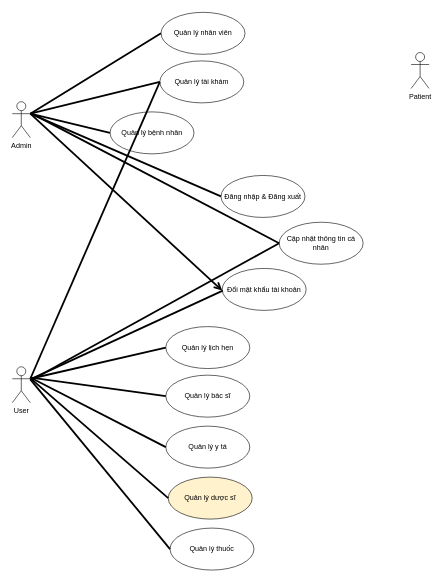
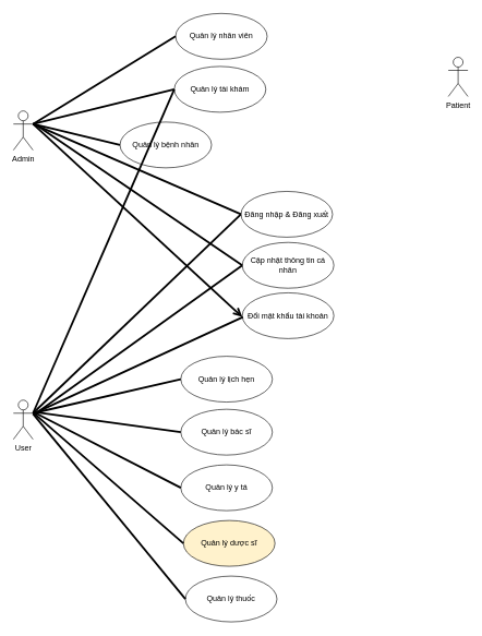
  <mxCell id="0" />
  <mxCell id="1" parent="0" />
  <mxCell id="2" value="Admin" style="shape=umlActor;verticalLabelPosition=bottom;verticalAlign=top;html=1;" parent="1" vertex="1"><mxGeometry x="20" y="169" width="30" height="60" as="geometry" /></mxCell>
  <mxCell id="3" value="Quản lý nhân viên" style="ellipse;whiteSpace=wrap;html=1;" parent="1" vertex="1"><mxGeometry x="268" y="20" width="140" height="70" as="geometry" /></mxCell>
  <mxCell id="4" value="Quản lý tài khám" style="ellipse;whiteSpace=wrap;html=1;" parent="1" vertex="1"><mxGeometry x="266" y="101" width="140" height="70" as="geometry" /></mxCell>
  <mxCell id="5" value="Quản lý bệnh nhân" style="ellipse;whiteSpace=wrap;html=1;" parent="1" vertex="1"><mxGeometry x="183" y="186" width="140" height="70" as="geometry" /></mxCell>
  <mxCell id="6" value="" style="endArrow=none;startArrow=none;endFill=0;startFill=0;endSize=8;html=1;verticalAlign=bottom;labelBackgroundColor=none;strokeWidth=3;exitX=1;exitY=0.333;exitDx=0;exitDy=0;exitPerimeter=0;entryX=0;entryY=0.5;entryDx=0;entryDy=0;" parent="1" source="2" target="3" edge="1"><mxGeometry width="160" relative="1" as="geometry"><mxPoint x="73" y="210" as="sourcePoint" /><mxPoint x="233" y="210" as="targetPoint" /></mxGeometry></mxCell>
  <mxCell id="7" value="" style="endArrow=none;startArrow=none;endFill=0;startFill=0;endSize=8;html=1;verticalAlign=bottom;labelBackgroundColor=none;strokeWidth=3;exitX=1;exitY=0.333;exitDx=0;exitDy=0;exitPerimeter=0;entryX=0;entryY=0.5;entryDx=0;entryDy=0;" parent="1" source="2" target="4" edge="1"><mxGeometry width="160" relative="1" as="geometry"><mxPoint x="73" y="210" as="sourcePoint" /><mxPoint x="233" y="210" as="targetPoint" /></mxGeometry></mxCell>
  <mxCell id="8" value="" style="endArrow=none;startArrow=none;endFill=0;startFill=0;endSize=8;html=1;verticalAlign=bottom;labelBackgroundColor=none;strokeWidth=3;exitX=1;exitY=0.333;exitDx=0;exitDy=0;exitPerimeter=0;entryX=0;entryY=0.5;entryDx=0;entryDy=0;" parent="1" source="2" target="5" edge="1"><mxGeometry width="160" relative="1" as="geometry"><mxPoint x="73" y="210" as="sourcePoint" /><mxPoint x="233" y="210" as="targetPoint" /></mxGeometry></mxCell>
  <mxCell id="9" value="User" style="shape=umlActor;verticalLabelPosition=bottom;verticalAlign=top;html=1;" parent="1" vertex="1"><mxGeometry x="20" y="611" width="30" height="60" as="geometry" /></mxCell>
  <mxCell id="10" value="Đăng nhập &amp;amp; Đăng xuất" style="ellipse;whiteSpace=wrap;html=1;" vertex="1" parent="1"><mxGeometry x="368" y="292" width="140" height="70" as="geometry" /></mxCell>
- <mxCell id="11" value="Cập nhật thông tin cá nhân" style="ellipse;whiteSpace=wrap;html=1;" vertex="1" parent="1"><mxGeometry x="465" y="370" width="140" height="70" as="geometry" /></mxCell>
+ <mxCell id="11" value="Cập nhật thông tin cá nhân" style="ellipse;whiteSpace=wrap;html=1;" vertex="1" parent="1"><mxGeometry x="370" y="370" width="140" height="70" as="geometry" /></mxCell>
  <mxCell id="12" value="Đổi mật khẩu tài khoản" style="ellipse;whiteSpace=wrap;html=1;" vertex="1" parent="1"><mxGeometry x="370" y="447" width="140" height="70" as="geometry" /></mxCell>
  <mxCell id="13" value="" style="endArrow=none;startArrow=none;endFill=0;startFill=0;endSize=8;html=1;verticalAlign=bottom;labelBackgroundColor=none;strokeWidth=3;exitX=1;exitY=0.333;exitDx=0;exitDy=0;exitPerimeter=0;entryX=0;entryY=0.5;entryDx=0;entryDy=0;" edge="1" parent="1" source="2" target="10"><mxGeometry width="160" relative="1" as="geometry"><mxPoint x="389" y="313" as="sourcePoint" /><mxPoint x="549" y="313" as="targetPoint" /></mxGeometry></mxCell>
  <mxCell id="14" value="" style="endArrow=none;startArrow=none;endFill=0;startFill=0;endSize=8;html=1;verticalAlign=bottom;labelBackgroundColor=none;strokeWidth=3;entryX=0;entryY=0.5;entryDx=0;entryDy=0;" edge="1" parent="1" target="11"><mxGeometry width="160" relative="1" as="geometry"><mxPoint x="51" y="188" as="sourcePoint" /><mxPoint x="378" y="337" as="targetPoint" /></mxGeometry></mxCell>
  <mxCell id="15" value="" style="endArrow=open;startArrow=none;endFill=0;startFill=0;endSize=8;html=1;verticalAlign=bottom;labelBackgroundColor=none;strokeWidth=3;exitX=1;exitY=0.333;exitDx=0;exitDy=0;exitPerimeter=0;entryX=0;entryY=0.529;entryDx=0;entryDy=0;entryPerimeter=0;" edge="1" parent="1" source="2" target="12"><mxGeometry width="160" relative="1" as="geometry"><mxPoint x="70" y="209" as="sourcePoint" /><mxPoint x="388" y="347" as="targetPoint" /></mxGeometry></mxCell>
  <mxCell id="16" value="" style="endArrow=none;startArrow=none;endFill=0;startFill=0;endSize=8;html=1;verticalAlign=bottom;labelBackgroundColor=none;strokeWidth=3;exitX=1;exitY=0.333;exitDx=0;exitDy=0;exitPerimeter=0;entryX=0;entryY=0.5;entryDx=0;entryDy=0;" edge="1" parent="1" source="9" target="4"><mxGeometry width="160" relative="1" as="geometry"><mxPoint x="389" y="413" as="sourcePoint" /><mxPoint x="549" y="413" as="targetPoint" /></mxGeometry></mxCell>
  <mxCell id="17" value="Quản lý lịch hẹn" style="ellipse;whiteSpace=wrap;html=1;" vertex="1" parent="1"><mxGeometry x="276" y="544" width="140" height="70" as="geometry" /></mxCell>
  <mxCell id="18" value="Quản lý bác sĩ" style="ellipse;whiteSpace=wrap;html=1;" vertex="1" parent="1"><mxGeometry x="276" y="625" width="140" height="70" as="geometry" /></mxCell>
  <mxCell id="19" value="Quản lý y tá" style="ellipse;whiteSpace=wrap;html=1;" vertex="1" parent="1"><mxGeometry x="276" y="710" width="140" height="70" as="geometry" /></mxCell>
  <mxCell id="20" value="Quản lý dược sĩ" style="ellipse;whiteSpace=wrap;html=1;fillColor=#fff2cc;" vertex="1" parent="1"><mxGeometry x="280" y="795" width="140" height="70" as="geometry" /></mxCell>
  <mxCell id="21" value="Quản lý thuốc" style="ellipse;whiteSpace=wrap;html=1;" vertex="1" parent="1"><mxGeometry x="283" y="880" width="140" height="70" as="geometry" /></mxCell>
  <mxCell id="22" value="" style="endArrow=none;startArrow=none;endFill=0;startFill=0;endSize=8;html=1;verticalAlign=bottom;labelBackgroundColor=none;strokeWidth=3;exitX=1;exitY=0.333;exitDx=0;exitDy=0;exitPerimeter=0;entryX=0;entryY=0.5;entryDx=0;entryDy=0;" edge="1" parent="1" source="9" target="17"><mxGeometry width="160" relative="1" as="geometry"><mxPoint x="410" y="690" as="sourcePoint" /><mxPoint x="570" y="690" as="targetPoint" /></mxGeometry></mxCell>
  <mxCell id="23" value="" style="endArrow=none;startArrow=none;endFill=0;startFill=0;endSize=8;html=1;verticalAlign=bottom;labelBackgroundColor=none;strokeWidth=3;entryX=0;entryY=0.5;entryDx=0;entryDy=0;" edge="1" parent="1" target="18"><mxGeometry width="160" relative="1" as="geometry"><mxPoint x="51" y="629" as="sourcePoint" /><mxPoint x="222" y="689" as="targetPoint" /></mxGeometry></mxCell>
  <mxCell id="24" value="" style="endArrow=none;startArrow=none;endFill=0;startFill=0;endSize=8;html=1;verticalAlign=bottom;labelBackgroundColor=none;strokeWidth=3;entryX=0;entryY=0.5;entryDx=0;entryDy=0;" edge="1" parent="1" target="19"><mxGeometry width="160" relative="1" as="geometry"><mxPoint x="50" y="629" as="sourcePoint" /><mxPoint x="275" y="747" as="targetPoint" /></mxGeometry></mxCell>
  <mxCell id="25" value="" style="endArrow=none;startArrow=none;endFill=0;startFill=0;endSize=8;html=1;verticalAlign=bottom;labelBackgroundColor=none;strokeWidth=3;entryX=0;entryY=0.5;entryDx=0;entryDy=0;" edge="1" parent="1" target="20"><mxGeometry width="160" relative="1" as="geometry"><mxPoint x="50" y="630" as="sourcePoint" /><mxPoint x="276" y="832" as="targetPoint" /></mxGeometry></mxCell>
  <mxCell id="26" value="" style="endArrow=none;startArrow=none;endFill=0;startFill=0;endSize=8;html=1;verticalAlign=bottom;labelBackgroundColor=none;strokeWidth=3;entryX=0;entryY=0.5;entryDx=0;entryDy=0;" edge="1" parent="1" target="21"><mxGeometry width="160" relative="1" as="geometry"><mxPoint x="50" y="632" as="sourcePoint" /><mxPoint x="264" y="899" as="targetPoint" /></mxGeometry></mxCell>
  <mxCell id="27" value="" style="endArrow=none;startArrow=none;endFill=0;startFill=0;endSize=8;html=1;verticalAlign=bottom;labelBackgroundColor=none;strokeWidth=3;" edge="1" parent="1"><mxGeometry width="160" relative="1" as="geometry"><mxPoint x="50" y="632" as="sourcePoint" /><mxPoint x="371" y="484" as="targetPoint" /></mxGeometry></mxCell>
  <mxCell id="28" value="" style="endArrow=none;startArrow=none;endFill=0;startFill=0;endSize=8;html=1;verticalAlign=bottom;labelBackgroundColor=none;strokeWidth=3;entryX=0;entryY=0.5;entryDx=0;entryDy=0;" edge="1" parent="1" target="11"><mxGeometry width="160" relative="1" as="geometry"><mxPoint x="52" y="633" as="sourcePoint" /><mxPoint x="371" y="513" as="targetPoint" /></mxGeometry></mxCell>
+ <mxCell id="29" value="" style="endArrow=none;startArrow=none;endFill=0;startFill=0;endSize=8;html=1;verticalAlign=bottom;labelBackgroundColor=none;strokeWidth=3;exitX=1;exitY=0.333;exitDx=0;exitDy=0;exitPerimeter=0;entryX=0;entryY=0.5;entryDx=0;entryDy=0;" edge="1" parent="1" source="9" target="10"><mxGeometry width="160" relative="1" as="geometry"><mxPoint x="211" y="513" as="sourcePoint" /><mxPoint x="366" y="328" as="targetPoint" /></mxGeometry></mxCell>
  <mxCell id="30" value="Patient" style="shape=umlActor;verticalLabelPosition=bottom;verticalAlign=top;html=1;" vertex="1" parent="1"><mxGeometry x="685" y="87" width="30" height="60" as="geometry" /></mxCell>
